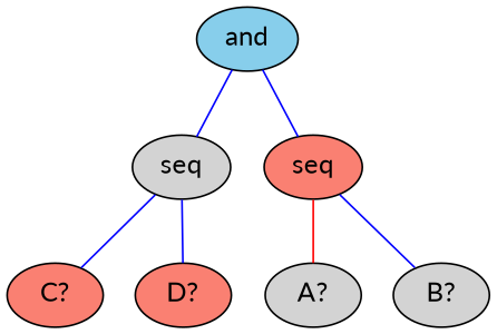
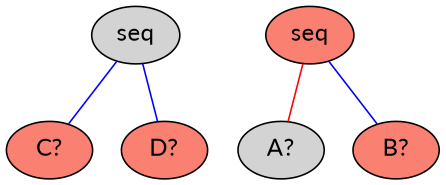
  graph {
    bgcolor=white
    fontname=Lato
    splines=false
    node [color=black fillcolor=salmon fixedsize=false fontcolor=black fontname=Lato fontsize=15 shape=ellipse style=filled]
    edge [color=blue dirType=none fontname=Lato]
-   n1 [fillcolor=skyblue label=and]
    n2 [fillcolor=lightgrey label=seq]
    n3 [label=seq]
    n4 [label="C?"]
    n5 [label="D?"]
    n6 [fillcolor=lightgrey label="A?"]
-   n7 [fillcolor=lightgrey label="B?"]
-   n1 -- n2
-   n1 -- n3
+   n7 [label="B?"]
    n2 -- n4
    n2 -- n5
    n3 -- n6 [color=red]
    n3 -- n7
  }
